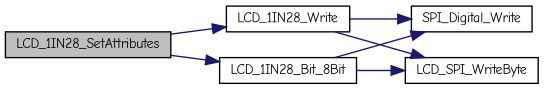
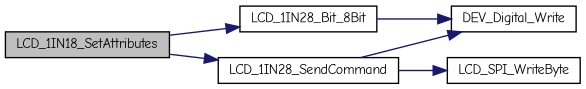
  digraph {
    fontname="Comic Neue"
    rankdir=LR
    node [color=black fontname="Comic Neue" fontsize=10 shape=record]
    edge [color=midnightblue fontname="Comic Neue" fontsize=10 labelfontname=Helvetica labelfontsize=10 style=solid]
-   n1 [fillcolor=grey75 fontcolor=black height=0.2 label=LCD_1IN28_SetAttributes style=filled width=0.4]
-   n2 [height=0.2 label=LCD_1IN28_Write width=0.4]
+   n1 [fillcolor=grey75 fontcolor=black height=0.2 label=LCD_1IN18_SetAttributes style=filled width=0.4]
+   n2 [height=0.2 label=LCD_1IN28_SendCommand width=0.4]
    n3 [height=0.2 label=LCD_1IN28_Bit_8Bit width=0.4]
-   n4 [height=0.2 label=SPI_Digital_Write width=0.4]
+   n4 [height=0.2 label=DEV_Digital_Write width=0.4]
    n5 [height=0.2 label=LCD_SPI_WriteByte width=0.4]
    n1 -> n2
    n1 -> n3
    n2 -> n4
    n2 -> n5
    n3 -> n4
-   n3 -> n5
  }
